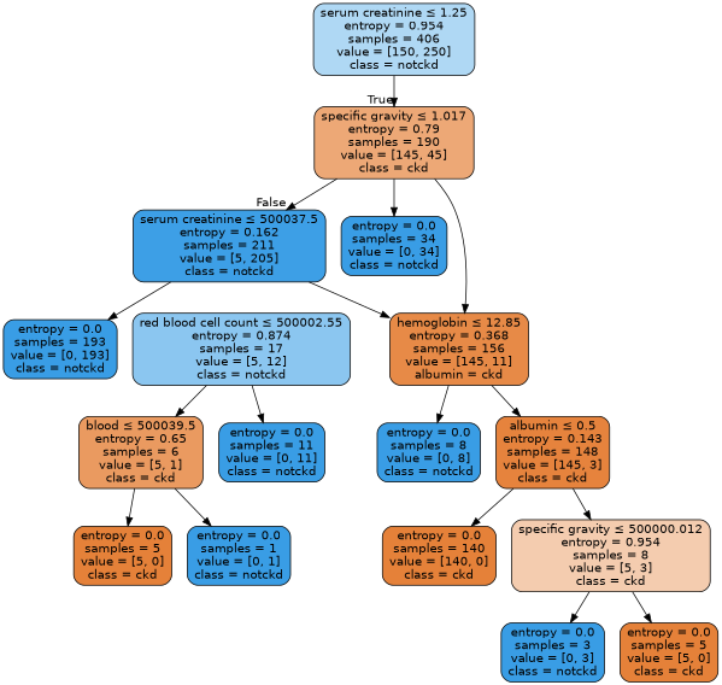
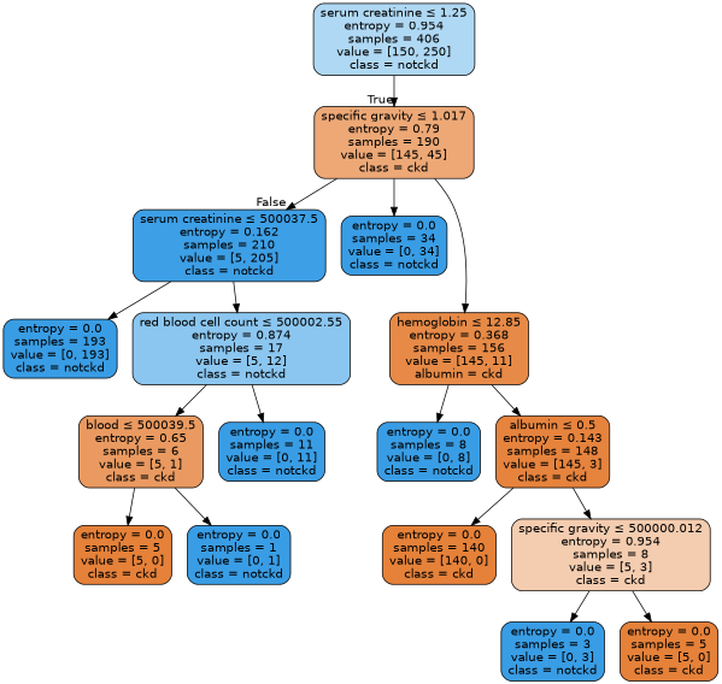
  digraph {
    node [color=black fillcolor="#399de5ff" fontname=helvetica shape=box style="filled, rounded"]
    edge [fontname=helvetica]
    n1 [fillcolor="#399de566" label=<serum creatinine &le; 1.25<br/>entropy = 0.954<br/>samples = 406<br/>value = [150, 250]<br/>class = notckd>]
    n2 [fillcolor="#e58139b0" label=<specific gravity &le; 1.017<br/>entropy = 0.79<br/>samples = 190<br/>value = [145, 45]<br/>class = ckd>]
-   n3 [fillcolor="#399de5f9" label=<serum creatinine &le; 500037.5<br/>entropy = 0.162<br/>samples = 211<br/>value = [5, 205]<br/>class = notckd>]
+   n3 [fillcolor="#399de5f9" label=<serum creatinine &le; 500037.5<br/>entropy = 0.162<br/>samples = 210<br/>value = [5, 205]<br/>class = notckd>]
    n4 [label=<entropy = 0.0<br/>samples = 34<br/>value = [0, 34]<br/>class = notckd>]
    n5 [fillcolor="#e58139ec" label=<hemoglobin &le; 12.85<br/>entropy = 0.368<br/>samples = 156<br/>value = [145, 11]<br/>albumin = ckd>]
    n6 [label=<entropy = 0.0<br/>samples = 193<br/>value = [0, 193]<br/>class = notckd>]
    n7 [fillcolor="#399de595" label=<red blood cell count &le; 500002.55<br/>entropy = 0.874<br/>samples = 17<br/>value = [5, 12]<br/>class = notckd>]
    n8 [label=<entropy = 0.0<br/>samples = 8<br/>value = [0, 8]<br/>class = notckd>]
    n9 [fillcolor="#e58139fa" label=<albumin &le; 0.5<br/>entropy = 0.143<br/>samples = 148<br/>value = [145, 3]<br/>class = ckd>]
    n10 [fillcolor="#e58139ff" label=<entropy = 0.0<br/>samples = 140<br/>value = [140, 0]<br/>class = ckd>]
    n11 [fillcolor="#e5813966" label=<specific gravity &le; 500000.012<br/>entropy = 0.954<br/>samples = 8<br/>value = [5, 3]<br/>class = ckd>]
    n12 [label=<entropy = 0.0<br/>samples = 3<br/>value = [0, 3]<br/>class = notckd>]
    n13 [fillcolor="#e58139ff" label=<entropy = 0.0<br/>samples = 5<br/>value = [5, 0]<br/>class = ckd>]
    n14 [fillcolor="#e58139cc" label=<blood &le; 500039.5<br/>entropy = 0.65<br/>samples = 6<br/>value = [5, 1]<br/>class = ckd>]
    n15 [label=<entropy = 0.0<br/>samples = 11<br/>value = [0, 11]<br/>class = notckd>]
    n16 [fillcolor="#e58139ff" label=<entropy = 0.0<br/>samples = 5<br/>value = [5, 0]<br/>class = ckd>]
    n17 [label=<entropy = 0.0<br/>samples = 1<br/>value = [0, 1]<br/>class = notckd>]
    n1 -> n2 [headlabel=True labelangle=45 labeldistance=2.5]
    n2 -> n3 [headlabel=False labelangle=-45 labeldistance=2.5]
    n2 -> n4
    n2 -> n5
    n3 -> n6
-   n3 -> n5
+   n3 -> n7
    n5 -> n8
    n5 -> n9
    n7 -> n14
    n7 -> n15
    n9 -> n10
    n9 -> n11
    n11 -> n12
    n11 -> n13
    n14 -> n16
    n14 -> n17
  }
